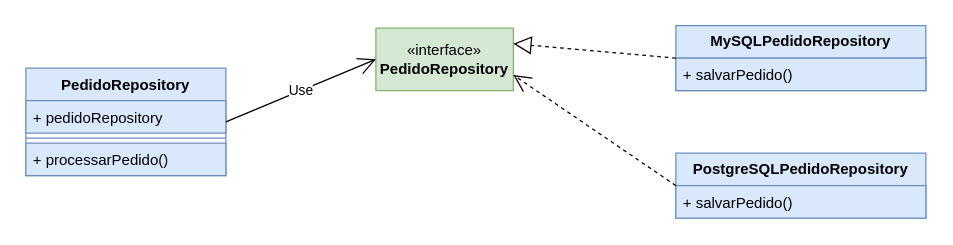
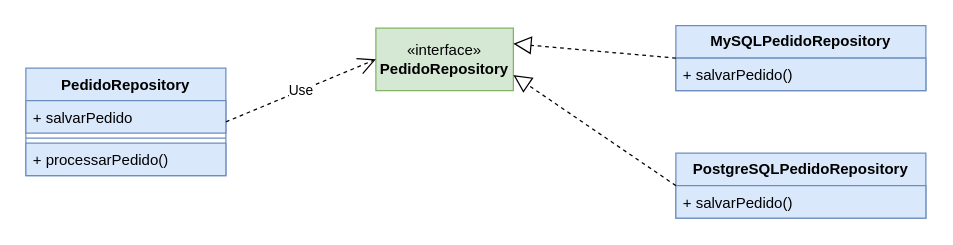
  <mxCell id="0" />
  <mxCell id="1" parent="0" />
  <mxCell id="2" value="PedidoRepository" style="swimlane;fontStyle=1;align=center;verticalAlign=top;childLayout=stackLayout;horizontal=1;startSize=26;horizontalStack=0;resizeParent=1;resizeParentMax=0;resizeLast=0;collapsible=1;marginBottom=0;whiteSpace=wrap;html=1;fillColor=#dae8fc;strokeColor=#6c8ebf;" vertex="1" parent="1"><mxGeometry x="20" y="54" width="160" height="86" as="geometry" /></mxCell>
- <mxCell id="3" value="+ pedidoRepository" style="text;strokeColor=#6c8ebf;fillColor=#dae8fc;align=left;verticalAlign=top;spacingLeft=4;spacingRight=4;overflow=hidden;rotatable=0;points=[[0,0.5],[1,0.5]];portConstraint=eastwest;whiteSpace=wrap;html=1;" vertex="1" parent="2"><mxGeometry y="26" width="160" height="26" as="geometry" /></mxCell>
+ <mxCell id="3" value="+ salvarPedido" style="text;strokeColor=#6c8ebf;fillColor=#dae8fc;align=left;verticalAlign=top;spacingLeft=4;spacingRight=4;overflow=hidden;rotatable=0;points=[[0,0.5],[1,0.5]];portConstraint=eastwest;whiteSpace=wrap;html=1;" vertex="1" parent="2"><mxGeometry y="26" width="160" height="26" as="geometry" /></mxCell>
  <mxCell id="4" value="" style="line;strokeWidth=1;fillColor=#dae8fc;align=left;verticalAlign=middle;spacingTop=-1;spacingLeft=3;spacingRight=3;rotatable=0;labelPosition=right;points=[];portConstraint=eastwest;strokeColor=#6c8ebf;" vertex="1" parent="2"><mxGeometry y="52" width="160" height="8" as="geometry" /></mxCell>
  <mxCell id="5" value="+ processarPedido()" style="text;strokeColor=#6c8ebf;fillColor=#dae8fc;align=left;verticalAlign=top;spacingLeft=4;spacingRight=4;overflow=hidden;rotatable=0;points=[[0,0.5],[1,0.5]];portConstraint=eastwest;whiteSpace=wrap;html=1;" vertex="1" parent="2"><mxGeometry y="60" width="160" height="26" as="geometry" /></mxCell>
  <mxCell id="6" value="«interface»&lt;br&gt;&lt;b&gt;PedidoRepository&lt;/b&gt;" style="html=1;whiteSpace=wrap;fillColor=#d5e8d4;strokeColor=#82b366;" vertex="1" parent="1"><mxGeometry x="300" y="22" width="110" height="50" as="geometry" /></mxCell>
  <mxCell id="7" value="&lt;b&gt;MySQLPedidoRepository&lt;/b&gt;" style="swimlane;fontStyle=0;childLayout=stackLayout;horizontal=1;startSize=26;fillColor=#dae8fc;horizontalStack=0;resizeParent=1;resizeParentMax=0;resizeLast=0;collapsible=1;marginBottom=0;whiteSpace=wrap;html=1;strokeColor=#6c8ebf;" vertex="1" parent="1"><mxGeometry x="540" y="20" width="200" height="52" as="geometry" /></mxCell>
  <mxCell id="8" value="+ salvarPedido()" style="text;strokeColor=#6c8ebf;fillColor=#dae8fc;align=left;verticalAlign=top;spacingLeft=4;spacingRight=4;overflow=hidden;rotatable=0;points=[[0,0.5],[1,0.5]];portConstraint=eastwest;whiteSpace=wrap;html=1;" vertex="1" parent="7"><mxGeometry y="26" width="200" height="26" as="geometry" /></mxCell>
  <mxCell id="9" value="&lt;b&gt;PostgreSQLPedidoRepository&lt;/b&gt;" style="swimlane;fontStyle=0;childLayout=stackLayout;horizontal=1;startSize=26;fillColor=#dae8fc;horizontalStack=0;resizeParent=1;resizeParentMax=0;resizeLast=0;collapsible=1;marginBottom=0;whiteSpace=wrap;html=1;strokeColor=#6c8ebf;" vertex="1" parent="1"><mxGeometry x="540" y="122" width="200" height="52" as="geometry" /></mxCell>
  <mxCell id="10" value="+ salvarPedido()" style="text;strokeColor=#6c8ebf;fillColor=#dae8fc;align=left;verticalAlign=top;spacingLeft=4;spacingRight=4;overflow=hidden;rotatable=0;points=[[0,0.5],[1,0.5]];portConstraint=eastwest;whiteSpace=wrap;html=1;" vertex="1" parent="9"><mxGeometry y="26" width="200" height="26" as="geometry" /></mxCell>
- <mxCell id="11" value="Use" style="endArrow=open;endSize=12;dashed=0;html=1;rounded=0;exitX=1;exitY=0.5;exitDx=0;exitDy=0;entryX=0;entryY=0.5;entryDx=0;entryDy=0;" edge="1" parent="1" source="2" target="6"><mxGeometry width="160" relative="1" as="geometry"><mxPoint x="214" y="96.5" as="sourcePoint" /><mxPoint x="300" y="97" as="targetPoint" /></mxGeometry></mxCell>
+ <mxCell id="11" value="Use" style="endArrow=open;endSize=12;dashed=1;html=1;rounded=0;exitX=1;exitY=0.5;exitDx=0;exitDy=0;entryX=0;entryY=0.5;entryDx=0;entryDy=0;" edge="1" parent="1" source="2" target="6"><mxGeometry width="160" relative="1" as="geometry"><mxPoint x="214" y="96.5" as="sourcePoint" /><mxPoint x="300" y="97" as="targetPoint" /></mxGeometry></mxCell>
  <mxCell id="12" value="" style="endArrow=block;dashed=1;endFill=0;endSize=12;html=1;rounded=0;entryX=1;entryY=0.25;entryDx=0;entryDy=0;exitX=0;exitY=0.5;exitDx=0;exitDy=0;" edge="1" parent="1" source="7" target="6"><mxGeometry width="160" relative="1" as="geometry"><mxPoint x="210" y="214" as="sourcePoint" /><mxPoint x="370" y="214" as="targetPoint" /></mxGeometry></mxCell>
- <mxCell id="13" value="" style="endArrow=open;dashed=1;endFill=0;endSize=12;html=1;rounded=0;entryX=1;entryY=0.75;entryDx=0;entryDy=0;exitX=0;exitY=0.5;exitDx=0;exitDy=0;" edge="1" parent="1" source="9" target="6"><mxGeometry width="160" relative="1" as="geometry"><mxPoint x="210" y="214" as="sourcePoint" /><mxPoint x="370" y="214" as="targetPoint" /></mxGeometry></mxCell>
+ <mxCell id="13" value="" style="endArrow=block;dashed=1;endFill=0;endSize=12;html=1;rounded=0;entryX=1;entryY=0.75;entryDx=0;entryDy=0;exitX=0;exitY=0.5;exitDx=0;exitDy=0;" edge="1" parent="1" source="9" target="6"><mxGeometry width="160" relative="1" as="geometry"><mxPoint x="210" y="214" as="sourcePoint" /><mxPoint x="370" y="214" as="targetPoint" /></mxGeometry></mxCell>
